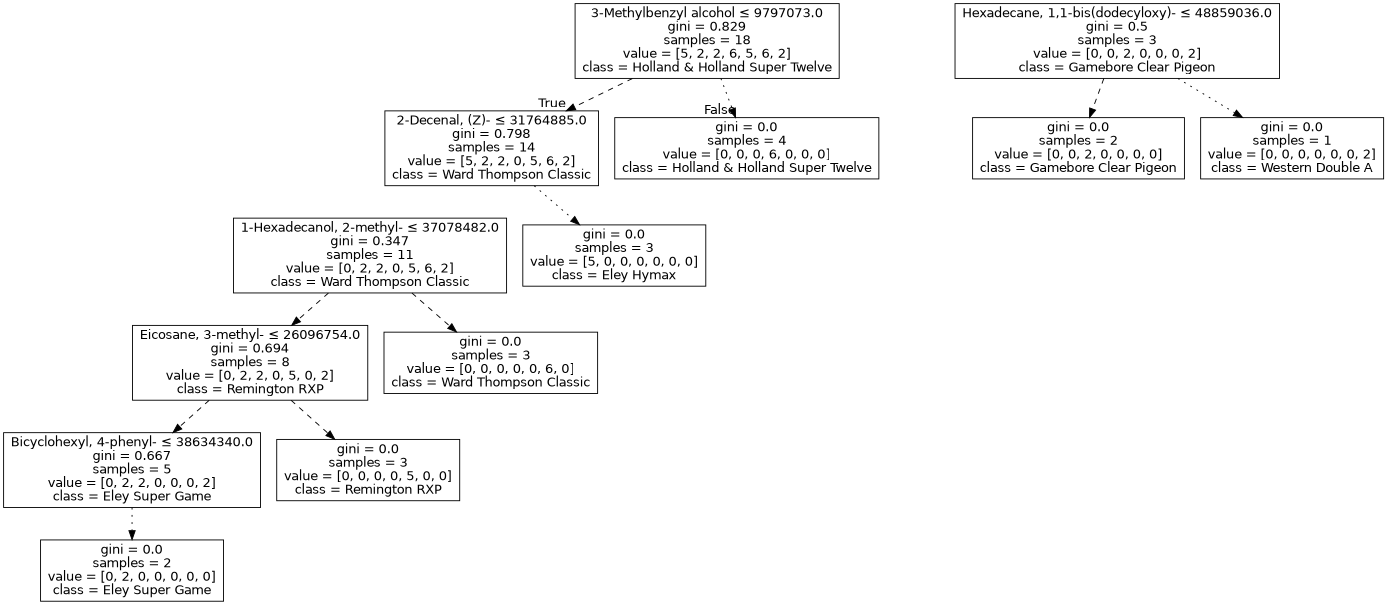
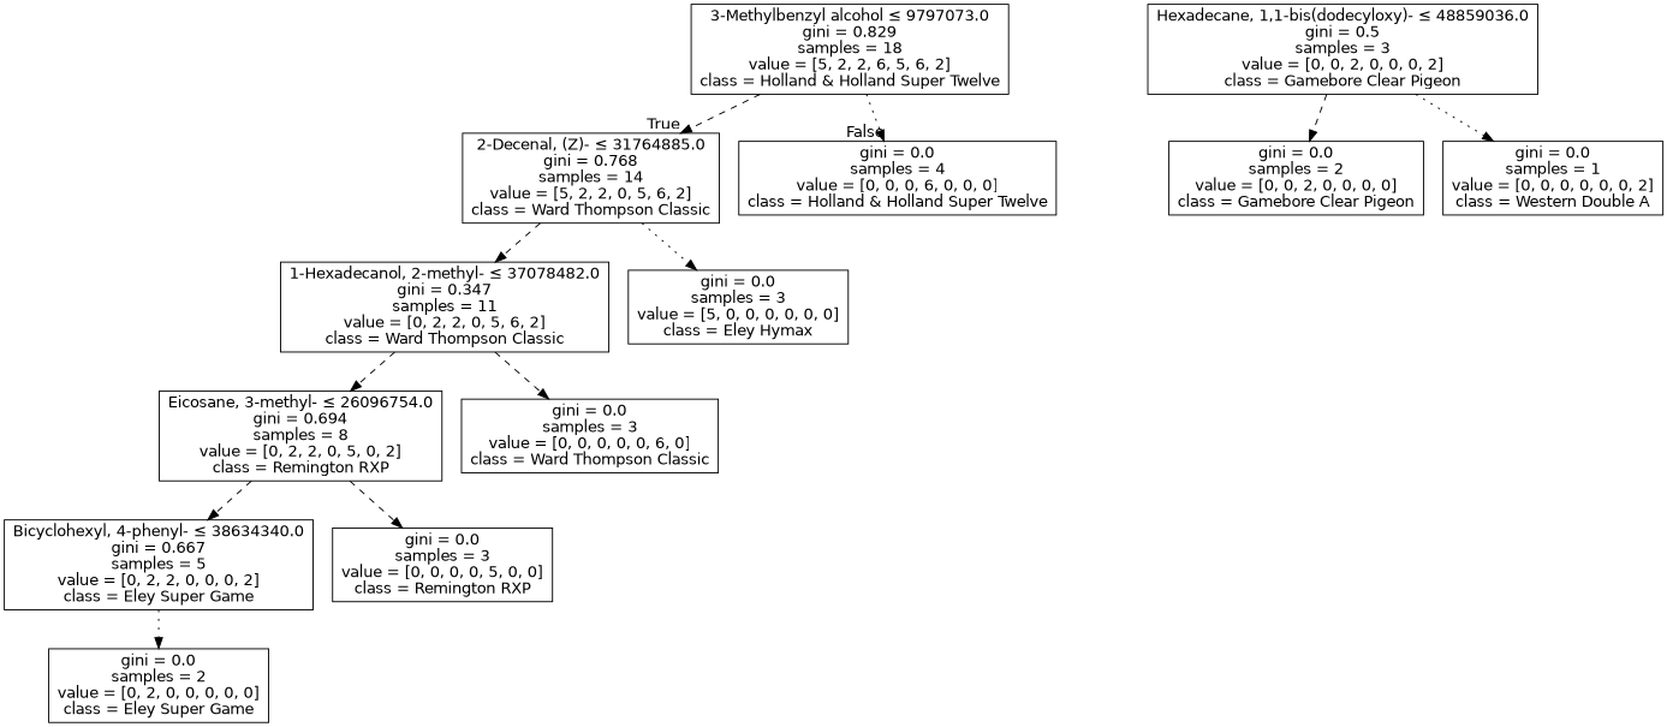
  digraph {
    node [fontname=helvetica shape=box]
    edge [fontname=helvetica style=dashed]
    n1 [label=<3-Methylbenzyl alcohol &le; 9797073.0<br/>gini = 0.829<br/>samples = 18<br/>value = [5, 2, 2, 6, 5, 6, 2]<br/>class = Holland &amp; Holland Super Twelve>]
-   n2 [label=<2-Decenal, (Z)- &le; 31764885.0<br/>gini = 0.798<br/>samples = 14<br/>value = [5, 2, 2, 0, 5, 6, 2]<br/>class = Ward Thompson Classic>]
+   n2 [label=<2-Decenal, (Z)- &le; 31764885.0<br/>gini = 0.768<br/>samples = 14<br/>value = [5, 2, 2, 0, 5, 6, 2]<br/>class = Ward Thompson Classic>]
    n3 [label=<gini = 0.0<br/>samples = 4<br/>value = [0, 0, 0, 6, 0, 0, 0]<br/>class = Holland &amp; Holland Super Twelve>]
    n4 [label=<1-Hexadecanol, 2-methyl- &le; 37078482.0<br/>gini = 0.347<br/>samples = 11<br/>value = [0, 2, 2, 0, 5, 6, 2]<br/>class = Ward Thompson Classic>]
    n5 [label=<gini = 0.0<br/>samples = 3<br/>value = [5, 0, 0, 0, 0, 0, 0]<br/>class = Eley Hymax>]
    n6 [label=<Eicosane, 3-methyl- &le; 26096754.0<br/>gini = 0.694<br/>samples = 8<br/>value = [0, 2, 2, 0, 5, 0, 2]<br/>class = Remington RXP>]
    n7 [label=<gini = 0.0<br/>samples = 3<br/>value = [0, 0, 0, 0, 0, 6, 0]<br/>class = Ward Thompson Classic>]
    n8 [label=<Bicyclohexyl, 4-phenyl- &le; 38634340.0<br/>gini = 0.667<br/>samples = 5<br/>value = [0, 2, 2, 0, 0, 0, 2]<br/>class = Eley Super Game>]
    n9 [label=<gini = 0.0<br/>samples = 3<br/>value = [0, 0, 0, 0, 5, 0, 0]<br/>class = Remington RXP>]
    n10 [label=<gini = 0.0<br/>samples = 2<br/>value = [0, 2, 0, 0, 0, 0, 0]<br/>class = Eley Super Game>]
    n11 [label=<Hexadecane, 1,1-bis(dodecyloxy)- &le; 48859036.0<br/>gini = 0.5<br/>samples = 3<br/>value = [0, 0, 2, 0, 0, 0, 2]<br/>class = Gamebore Clear Pigeon>]
    n12 [label=<gini = 0.0<br/>samples = 2<br/>value = [0, 0, 2, 0, 0, 0, 0]<br/>class = Gamebore Clear Pigeon>]
    n13 [label=<gini = 0.0<br/>samples = 1<br/>value = [0, 0, 0, 0, 0, 0, 2]<br/>class = Western Double A>]
    n1 -> n2 [headlabel=True labelangle=45 labeldistance=2.5]
    n1 -> n3 [headlabel=False labelangle=-45 labeldistance=2.5 style=dotted]
+   n2 -> n4
    n2 -> n5 [style=dotted]
    n4 -> n6
    n4 -> n7
    n6 -> n8
    n6 -> n9
    n8 -> n10 [style=dotted]
    n11 -> n12
    n11 -> n13 [style=dotted]
  }
